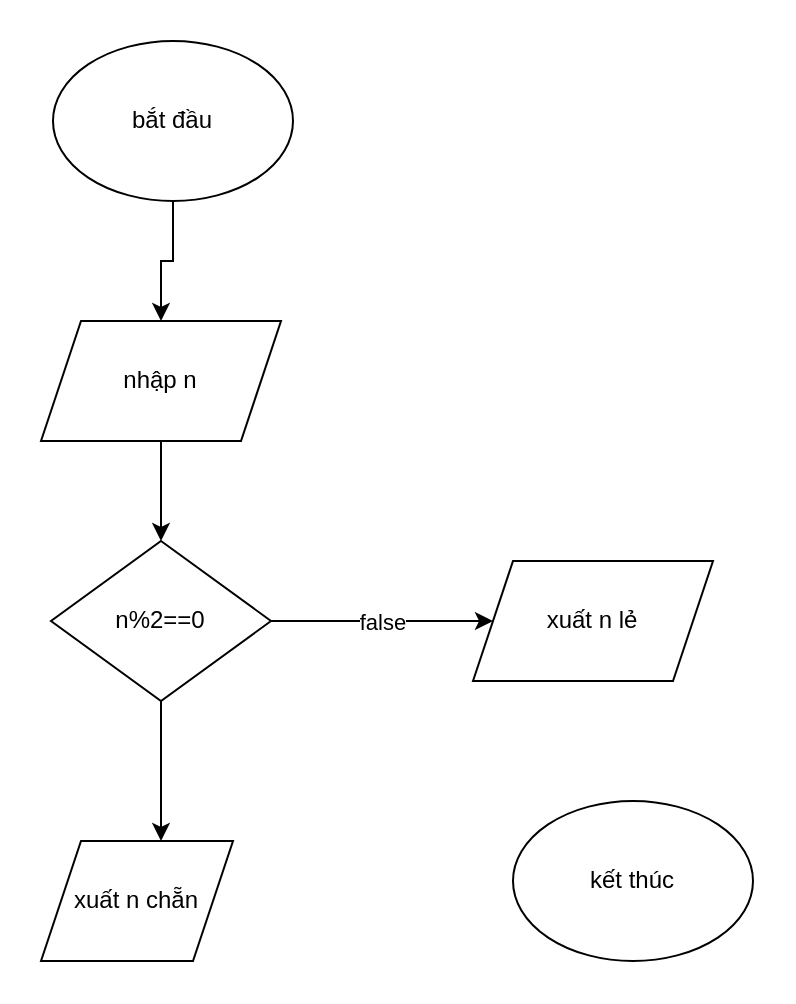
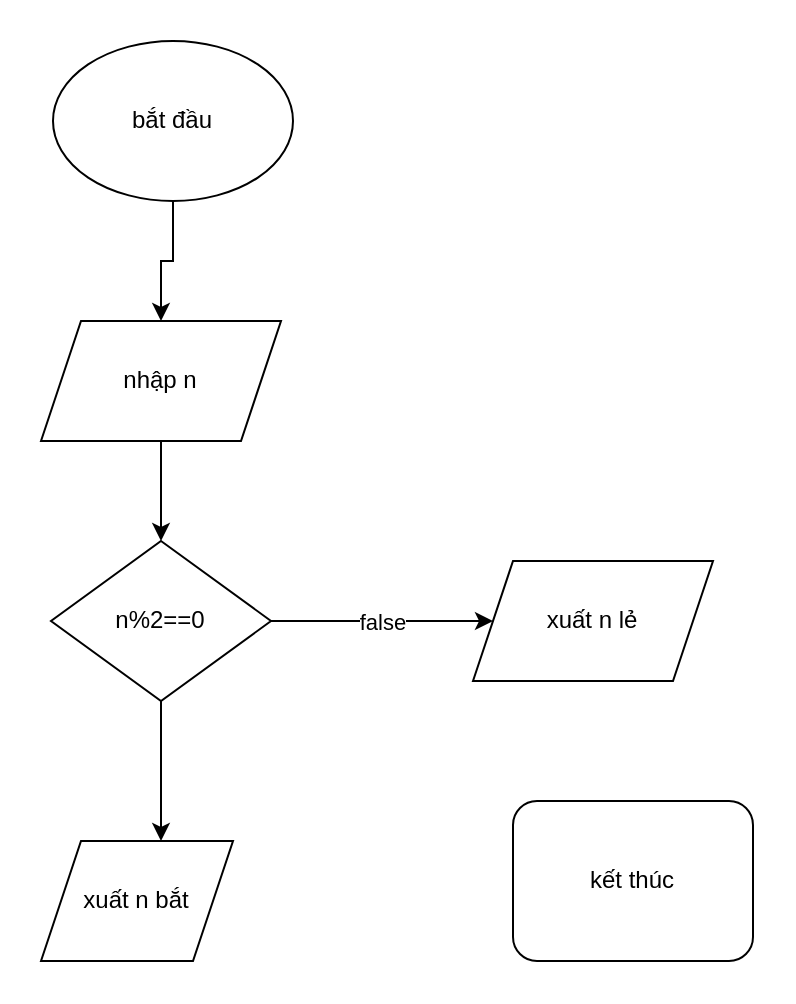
  <mxCell id="0" />
  <mxCell id="1" parent="0" />
  <mxCell id="2" style="edgeStyle=orthogonalEdgeStyle;rounded=0;orthogonalLoop=1;jettySize=auto;html=1;exitX=0.5;exitY=1;exitDx=0;exitDy=0;" parent="1" source="3" target="5" edge="1"><mxGeometry relative="1" as="geometry" /></mxCell>
  <mxCell id="3" value="bắt đầu" style="ellipse;whiteSpace=wrap;html=1;" parent="1" vertex="1"><mxGeometry x="26" y="20" width="120" height="80" as="geometry" /></mxCell>
  <mxCell id="4" style="edgeStyle=orthogonalEdgeStyle;rounded=0;orthogonalLoop=1;jettySize=auto;html=1;" parent="1" source="5" edge="1"><mxGeometry relative="1" as="geometry"><mxPoint x="80" y="270" as="targetPoint" /></mxGeometry></mxCell>
  <mxCell id="5" value="nhập n" style="shape=parallelogram;perimeter=parallelogramPerimeter;whiteSpace=wrap;html=1;fixedSize=1;" parent="1" vertex="1"><mxGeometry x="20" y="160" width="120" height="60" as="geometry" /></mxCell>
  <mxCell id="6" value="false" style="edgeStyle=orthogonalEdgeStyle;rounded=0;orthogonalLoop=1;jettySize=auto;html=1;exitX=1;exitY=0.5;exitDx=0;exitDy=0;" parent="1" source="8" edge="1"><mxGeometry relative="1" as="geometry"><mxPoint x="246" y="310" as="targetPoint" /></mxGeometry></mxCell>
  <mxCell id="7" style="edgeStyle=orthogonalEdgeStyle;rounded=0;orthogonalLoop=1;jettySize=auto;html=1;exitX=0.5;exitY=1;exitDx=0;exitDy=0;" parent="1" source="8" edge="1"><mxGeometry relative="1" as="geometry"><mxPoint x="80" y="420" as="targetPoint" /></mxGeometry></mxCell>
  <mxCell id="8" value="n%2==0" style="rhombus;whiteSpace=wrap;html=1;" parent="1" vertex="1"><mxGeometry x="25" y="270" width="110" height="80" as="geometry" /></mxCell>
  <mxCell id="9" value="xuất n lẻ" style="shape=parallelogram;perimeter=parallelogramPerimeter;whiteSpace=wrap;html=1;fixedSize=1;" parent="1" vertex="1"><mxGeometry x="236" y="280" width="120" height="60" as="geometry" /></mxCell>
- <mxCell id="10" value="xuất n chẵn" style="shape=parallelogram;perimeter=parallelogramPerimeter;whiteSpace=wrap;html=1;fixedSize=1;" parent="1" vertex="1"><mxGeometry x="20" y="420" width="96" height="60" as="geometry" /></mxCell>
- <mxCell id="11" value="kết thúc" style="ellipse;whiteSpace=wrap;html=1;" parent="1" vertex="1"><mxGeometry x="256" y="400" width="120" height="80" as="geometry" /></mxCell>
+ <mxCell id="10" value="xuất n bắt" style="shape=parallelogram;perimeter=parallelogramPerimeter;whiteSpace=wrap;html=1;fixedSize=1;" parent="1" vertex="1"><mxGeometry x="20" y="420" width="96" height="60" as="geometry" /></mxCell>
+ <mxCell id="11" value="kết thúc" style="whiteSpace=wrap;html=1;rounded=1;" parent="1" vertex="1"><mxGeometry x="256" y="400" width="120" height="80" as="geometry" /></mxCell>
